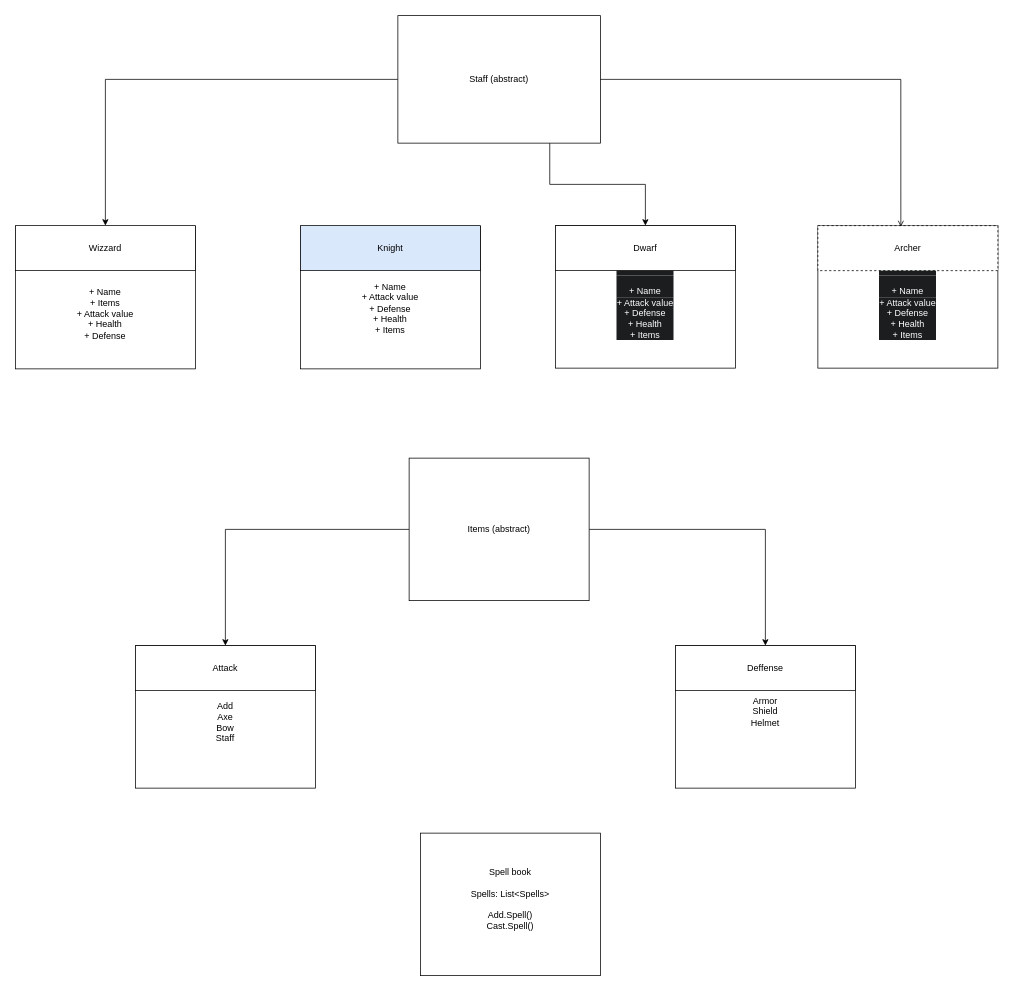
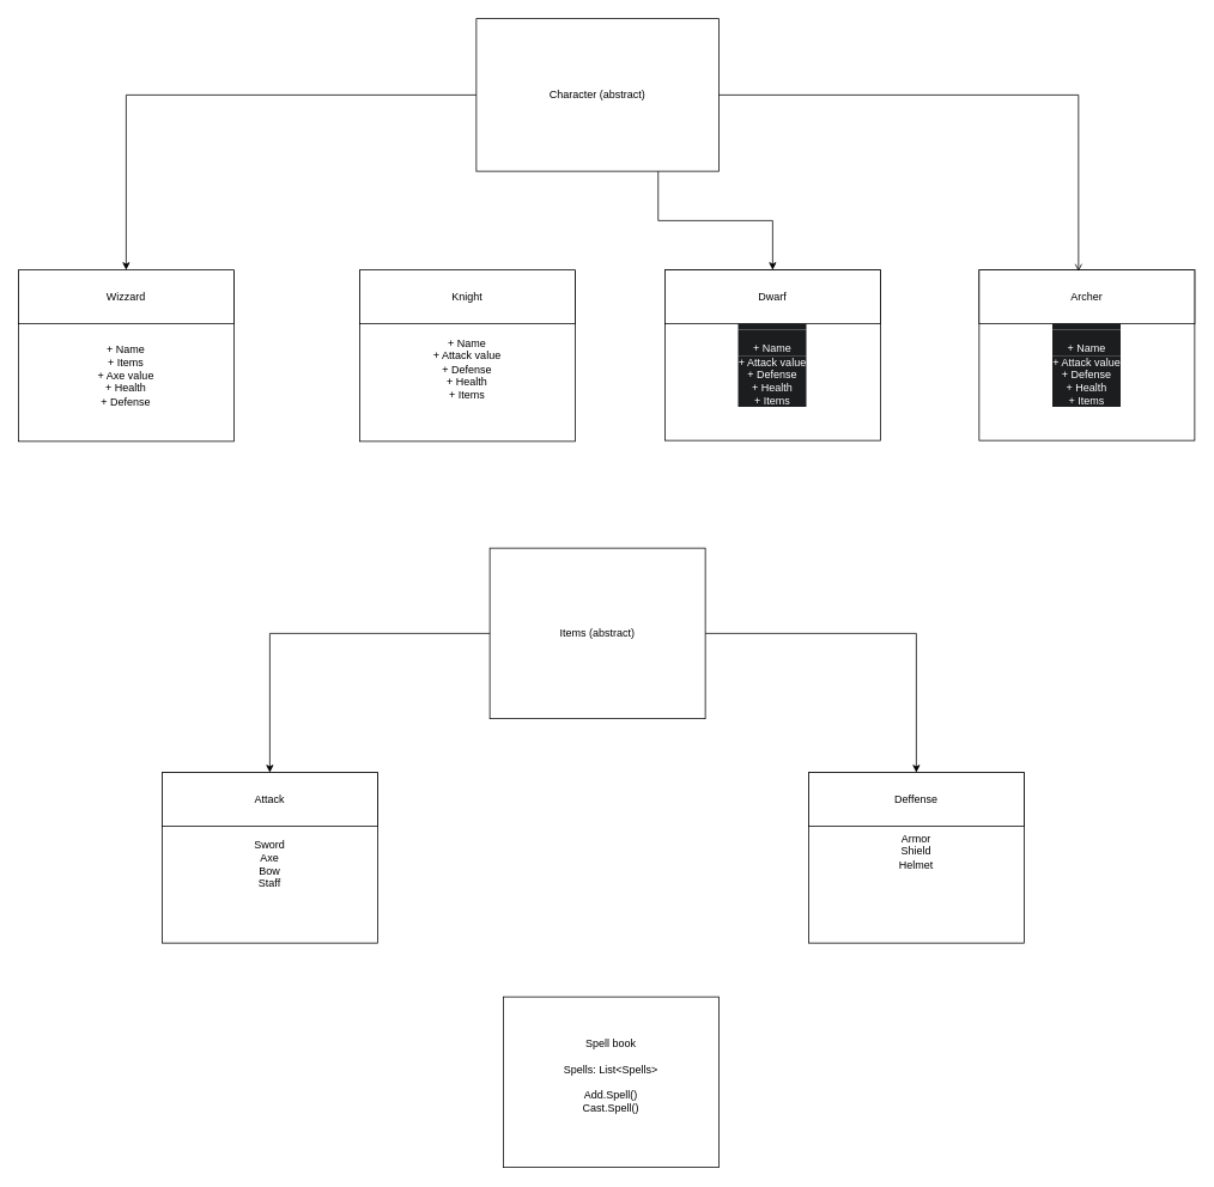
  <mxCell id="0" />
  <mxCell id="1" parent="0" />
- <mxCell id="2" value="&lt;div&gt;&lt;br&gt;&lt;/div&gt;&lt;div&gt;&lt;br&gt;&lt;/div&gt;&lt;div&gt;&lt;br&gt;&lt;/div&gt;+ Name&lt;div&gt;+ Items&lt;/div&gt;&lt;div&gt;+ Attack value&lt;/div&gt;&lt;div&gt;+ Health&lt;/div&gt;&lt;div&gt;+ Defense&lt;/div&gt;" style="rounded=0;whiteSpace=wrap;html=1;" vertex="1" parent="1"><mxGeometry x="20" y="301" width="240" height="190" as="geometry" /></mxCell>
+ <mxCell id="2" value="&lt;div&gt;&lt;br&gt;&lt;/div&gt;&lt;div&gt;&lt;br&gt;&lt;/div&gt;&lt;div&gt;&lt;br&gt;&lt;/div&gt;+ Name&lt;div&gt;+ Items&lt;/div&gt;&lt;div&gt;+ Axe value&lt;/div&gt;&lt;div&gt;+ Health&lt;/div&gt;&lt;div&gt;+ Defense&lt;/div&gt;" style="rounded=0;whiteSpace=wrap;html=1;" vertex="1" parent="1"><mxGeometry x="20" y="301" width="240" height="190" as="geometry" /></mxCell>
  <mxCell id="3" value="Wizzard" style="rounded=0;whiteSpace=wrap;html=1;" vertex="1" parent="1"><mxGeometry x="20" y="300" width="240" height="60" as="geometry" /></mxCell>
  <mxCell id="4" value="&lt;br&gt;&lt;div&gt;&lt;div&gt;&lt;br&gt;&lt;/div&gt;&lt;div&gt;+ Name&lt;/div&gt;&lt;div&gt;+ Attack value&lt;br&gt;+ Defense&lt;br&gt;&lt;div&gt;+ Health&lt;br&gt;+ Items&lt;/div&gt;&lt;/div&gt;&lt;/div&gt;" style="rounded=0;whiteSpace=wrap;html=1;" vertex="1" parent="1"><mxGeometry x="400" y="301" width="240" height="190" as="geometry" /></mxCell>
- <mxCell id="5" value="Knight" style="rounded=0;whiteSpace=wrap;html=1;fillColor=#dae8fc;" vertex="1" parent="1"><mxGeometry x="400" y="300" width="240" height="60" as="geometry" /></mxCell>
+ <mxCell id="5" value="Knight" style="rounded=0;whiteSpace=wrap;html=1;" vertex="1" parent="1"><mxGeometry x="400" y="300" width="240" height="60" as="geometry" /></mxCell>
  <mxCell id="6" value="&lt;br&gt;&lt;div style=&quot;forced-color-adjust: none; box-shadow: none !important; color: rgb(255, 255, 255); font-family: Helvetica; font-size: 12px; font-style: normal; font-variant-ligatures: normal; font-variant-caps: normal; font-weight: 400; letter-spacing: normal; orphans: 2; text-align: center; text-indent: 0px; text-transform: none; widows: 2; word-spacing: 0px; -webkit-text-stroke-width: 0px; white-space: normal; background-color: rgb(27, 29, 30); text-decoration-thickness: initial; text-decoration-style: initial; text-decoration-color: initial;&quot;&gt;&lt;br class=&quot;Apple-interchange-newline&quot;&gt;&lt;br style=&quot;forced-color-adjust: none; box-shadow: none !important;&quot;&gt;&lt;/div&gt;&lt;div style=&quot;forced-color-adjust: none; box-shadow: none !important; color: rgb(255, 255, 255); font-family: Helvetica; font-size: 12px; font-style: normal; font-variant-ligatures: normal; font-variant-caps: normal; font-weight: 400; letter-spacing: normal; orphans: 2; text-align: center; text-indent: 0px; text-transform: none; widows: 2; word-spacing: 0px; -webkit-text-stroke-width: 0px; white-space: normal; background-color: rgb(27, 29, 30); text-decoration-thickness: initial; text-decoration-style: initial; text-decoration-color: initial;&quot;&gt;&lt;br style=&quot;forced-color-adjust: none; box-shadow: none !important;&quot;&gt;&lt;/div&gt;&lt;div style=&quot;forced-color-adjust: none; box-shadow: none !important; color: rgb(255, 255, 255); font-family: Helvetica; font-size: 12px; font-style: normal; font-variant-ligatures: normal; font-variant-caps: normal; font-weight: 400; letter-spacing: normal; orphans: 2; text-align: center; text-indent: 0px; text-transform: none; widows: 2; word-spacing: 0px; -webkit-text-stroke-width: 0px; white-space: normal; background-color: rgb(27, 29, 30); text-decoration-thickness: initial; text-decoration-style: initial; text-decoration-color: initial;&quot;&gt;+ Name&lt;/div&gt;&lt;div style=&quot;forced-color-adjust: none; box-shadow: none !important; color: rgb(255, 255, 255); font-family: Helvetica; font-size: 12px; font-style: normal; font-variant-ligatures: normal; font-variant-caps: normal; font-weight: 400; letter-spacing: normal; orphans: 2; text-align: center; text-indent: 0px; text-transform: none; widows: 2; word-spacing: 0px; -webkit-text-stroke-width: 0px; white-space: normal; background-color: rgb(27, 29, 30); text-decoration-thickness: initial; text-decoration-style: initial; text-decoration-color: initial;&quot;&gt;+ Attack value&lt;br style=&quot;forced-color-adjust: none; box-shadow: none !important;&quot;&gt;+ Defense&lt;br style=&quot;forced-color-adjust: none; box-shadow: none !important;&quot;&gt;&lt;div style=&quot;forced-color-adjust: none; box-shadow: none !important;&quot;&gt;+ Health&lt;br style=&quot;forced-color-adjust: none; box-shadow: none !important;&quot;&gt;+ Items&lt;/div&gt;&lt;/div&gt;&lt;div&gt;&lt;br/&gt;&lt;/div&gt;" style="rounded=0;whiteSpace=wrap;html=1;" vertex="1" parent="1"><mxGeometry x="740" y="300" width="240" height="190" as="geometry" /></mxCell>
  <mxCell id="7" value="Dwarf" style="rounded=0;whiteSpace=wrap;html=1;" vertex="1" parent="1"><mxGeometry x="740" y="300" width="240" height="60" as="geometry" /></mxCell>
  <mxCell id="8" value="&lt;br&gt;&lt;div style=&quot;forced-color-adjust: none; box-shadow: none !important; color: rgb(255, 255, 255); font-family: Helvetica; font-size: 12px; font-style: normal; font-variant-ligatures: normal; font-variant-caps: normal; font-weight: 400; letter-spacing: normal; orphans: 2; text-align: center; text-indent: 0px; text-transform: none; widows: 2; word-spacing: 0px; -webkit-text-stroke-width: 0px; white-space: normal; background-color: rgb(27, 29, 30); text-decoration-thickness: initial; text-decoration-style: initial; text-decoration-color: initial;&quot;&gt;&lt;br class=&quot;Apple-interchange-newline&quot;&gt;&lt;br style=&quot;forced-color-adjust: none; box-shadow: none !important;&quot;&gt;&lt;/div&gt;&lt;div style=&quot;forced-color-adjust: none; box-shadow: none !important; color: rgb(255, 255, 255); font-family: Helvetica; font-size: 12px; font-style: normal; font-variant-ligatures: normal; font-variant-caps: normal; font-weight: 400; letter-spacing: normal; orphans: 2; text-align: center; text-indent: 0px; text-transform: none; widows: 2; word-spacing: 0px; -webkit-text-stroke-width: 0px; white-space: normal; background-color: rgb(27, 29, 30); text-decoration-thickness: initial; text-decoration-style: initial; text-decoration-color: initial;&quot;&gt;&lt;br style=&quot;forced-color-adjust: none; box-shadow: none !important;&quot;&gt;&lt;/div&gt;&lt;div style=&quot;forced-color-adjust: none; box-shadow: none !important; color: rgb(255, 255, 255); font-family: Helvetica; font-size: 12px; font-style: normal; font-variant-ligatures: normal; font-variant-caps: normal; font-weight: 400; letter-spacing: normal; orphans: 2; text-align: center; text-indent: 0px; text-transform: none; widows: 2; word-spacing: 0px; -webkit-text-stroke-width: 0px; white-space: normal; background-color: rgb(27, 29, 30); text-decoration-thickness: initial; text-decoration-style: initial; text-decoration-color: initial;&quot;&gt;+ Name&lt;/div&gt;&lt;div style=&quot;forced-color-adjust: none; box-shadow: none !important; color: rgb(255, 255, 255); font-family: Helvetica; font-size: 12px; font-style: normal; font-variant-ligatures: normal; font-variant-caps: normal; font-weight: 400; letter-spacing: normal; orphans: 2; text-align: center; text-indent: 0px; text-transform: none; widows: 2; word-spacing: 0px; -webkit-text-stroke-width: 0px; white-space: normal; background-color: rgb(27, 29, 30); text-decoration-thickness: initial; text-decoration-style: initial; text-decoration-color: initial;&quot;&gt;+ Attack value&lt;br style=&quot;forced-color-adjust: none; box-shadow: none !important;&quot;&gt;+ Defense&lt;br style=&quot;forced-color-adjust: none; box-shadow: none !important;&quot;&gt;&lt;div style=&quot;forced-color-adjust: none; box-shadow: none !important;&quot;&gt;+ Health&lt;br style=&quot;forced-color-adjust: none; box-shadow: none !important;&quot;&gt;+ Items&lt;/div&gt;&lt;/div&gt;&lt;div&gt;&lt;br/&gt;&lt;/div&gt;" style="rounded=0;whiteSpace=wrap;html=1;" vertex="1" parent="1"><mxGeometry x="1090" y="300" width="240" height="190" as="geometry" /></mxCell>
- <mxCell id="9" value="Archer" style="rounded=0;whiteSpace=wrap;html=1;dashed=1;" vertex="1" parent="1"><mxGeometry x="1090" y="300" width="240" height="60" as="geometry" /></mxCell>
+ <mxCell id="9" value="Archer" style="rounded=0;whiteSpace=wrap;html=1;" vertex="1" parent="1"><mxGeometry x="1090" y="300" width="240" height="60" as="geometry" /></mxCell>
  <mxCell id="10" style="edgeStyle=orthogonalEdgeStyle;rounded=0;orthogonalLoop=1;jettySize=auto;html=1;exitX=0;exitY=0.5;exitDx=0;exitDy=0;" edge="1" parent="1" source="12" target="3"><mxGeometry relative="1" as="geometry" /></mxCell>
  <mxCell id="11" style="edgeStyle=orthogonalEdgeStyle;rounded=0;orthogonalLoop=1;jettySize=auto;html=1;exitX=0.75;exitY=1;exitDx=0;exitDy=0;entryX=0.5;entryY=0;entryDx=0;entryDy=0;" edge="1" parent="1" source="12" target="7"><mxGeometry relative="1" as="geometry" /></mxCell>
- <mxCell id="12" value="Staff (abstract)" style="rounded=0;whiteSpace=wrap;html=1;" vertex="1" parent="1"><mxGeometry x="530" y="20" width="270" height="170" as="geometry" /></mxCell>
+ <mxCell id="12" value="Character (abstract)" style="rounded=0;whiteSpace=wrap;html=1;" vertex="1" parent="1"><mxGeometry x="530" y="20" width="270" height="170" as="geometry" /></mxCell>
  <mxCell id="13" style="edgeStyle=orthogonalEdgeStyle;rounded=0;orthogonalLoop=1;jettySize=auto;html=1;exitX=1;exitY=0.5;exitDx=0;exitDy=0;entryX=0.461;entryY=0.026;entryDx=0;entryDy=0;entryPerimeter=0;endArrow=open;" edge="1" parent="1" source="12" target="9"><mxGeometry relative="1" as="geometry" /></mxCell>
  <mxCell id="14" style="edgeStyle=orthogonalEdgeStyle;rounded=0;orthogonalLoop=1;jettySize=auto;html=1;exitX=1;exitY=0.5;exitDx=0;exitDy=0;" edge="1" parent="1" source="16" target="18"><mxGeometry relative="1" as="geometry" /></mxCell>
  <mxCell id="15" style="edgeStyle=orthogonalEdgeStyle;rounded=0;orthogonalLoop=1;jettySize=auto;html=1;exitX=0;exitY=0.5;exitDx=0;exitDy=0;" edge="1" parent="1" source="16" target="17"><mxGeometry relative="1" as="geometry" /></mxCell>
  <mxCell id="16" value="Items (abstract)" style="rounded=0;whiteSpace=wrap;html=1;" vertex="1" parent="1"><mxGeometry x="545" y="610" width="240" height="190" as="geometry" /></mxCell>
- <mxCell id="17" value="&lt;div&gt;&lt;br&gt;&lt;/div&gt;&lt;div&gt;&lt;br&gt;&lt;/div&gt;&lt;div&gt;&lt;span style=&quot;background-color: transparent; color: light-dark(rgb(0, 0, 0), rgb(255, 255, 255));&quot;&gt;Add&lt;/span&gt;&lt;/div&gt;&lt;div&gt;Axe&lt;/div&gt;&lt;div&gt;Bow&lt;/div&gt;&lt;div&gt;Staff&lt;/div&gt;&lt;div&gt;&lt;br&gt;&lt;/div&gt;" style="rounded=0;whiteSpace=wrap;html=1;" vertex="1" parent="1"><mxGeometry x="180" y="860" width="240" height="190" as="geometry" /></mxCell>
+ <mxCell id="17" value="&lt;div&gt;&lt;br&gt;&lt;/div&gt;&lt;div&gt;&lt;br&gt;&lt;/div&gt;&lt;div&gt;&lt;span style=&quot;background-color: transparent; color: light-dark(rgb(0, 0, 0), rgb(255, 255, 255));&quot;&gt;Sword&lt;/span&gt;&lt;/div&gt;&lt;div&gt;Axe&lt;/div&gt;&lt;div&gt;Bow&lt;/div&gt;&lt;div&gt;Staff&lt;/div&gt;&lt;div&gt;&lt;br&gt;&lt;/div&gt;" style="rounded=0;whiteSpace=wrap;html=1;" vertex="1" parent="1"><mxGeometry x="180" y="860" width="240" height="190" as="geometry" /></mxCell>
  <mxCell id="18" value="Armor&lt;div&gt;Shield&lt;/div&gt;&lt;div&gt;Helmet&lt;/div&gt;&lt;div&gt;&lt;br&gt;&lt;/div&gt;" style="rounded=0;whiteSpace=wrap;html=1;" vertex="1" parent="1"><mxGeometry x="900" y="860" width="240" height="190" as="geometry" /></mxCell>
  <mxCell id="19" value="Attack" style="rounded=0;whiteSpace=wrap;html=1;" vertex="1" parent="1"><mxGeometry x="180" y="860" width="240" height="60" as="geometry" /></mxCell>
  <mxCell id="20" value="Deffense" style="rounded=0;whiteSpace=wrap;html=1;" vertex="1" parent="1"><mxGeometry x="900" y="860" width="240" height="60" as="geometry" /></mxCell>
  <mxCell id="21" value="Spell book&lt;div&gt;&lt;br&gt;&lt;/div&gt;&lt;div&gt;Spells: List&amp;lt;Spells&amp;gt;&lt;/div&gt;&lt;div&gt;&lt;br&gt;&lt;/div&gt;&lt;div&gt;Add.Spell()&lt;/div&gt;&lt;div&gt;Cast.Spell()&lt;/div&gt;&lt;div&gt;&lt;br&gt;&lt;/div&gt;" style="rounded=0;whiteSpace=wrap;html=1;" vertex="1" parent="1"><mxGeometry x="560" y="1110" width="240" height="190" as="geometry" /></mxCell>
